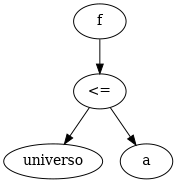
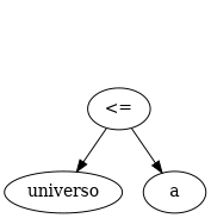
  digraph {
-   n1 [label=f]
    n2 [label="<="]
    n3 [label=universo]
    n4 [label=a]
-   n1 -> n2
    n2 -> n3
    n2 -> n4
  }
